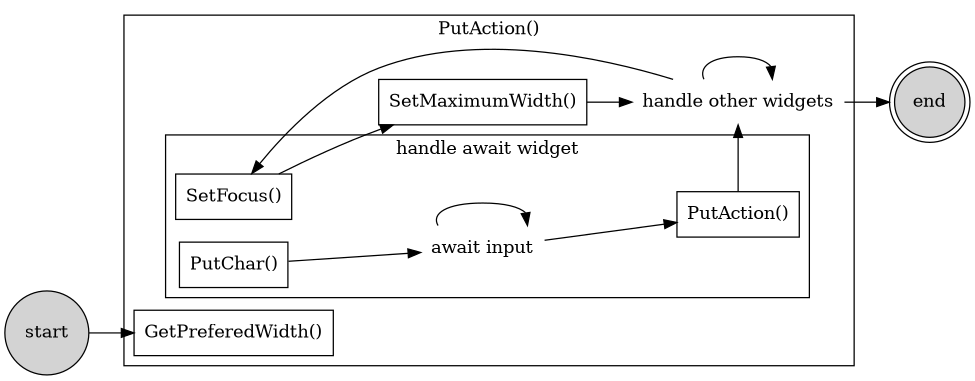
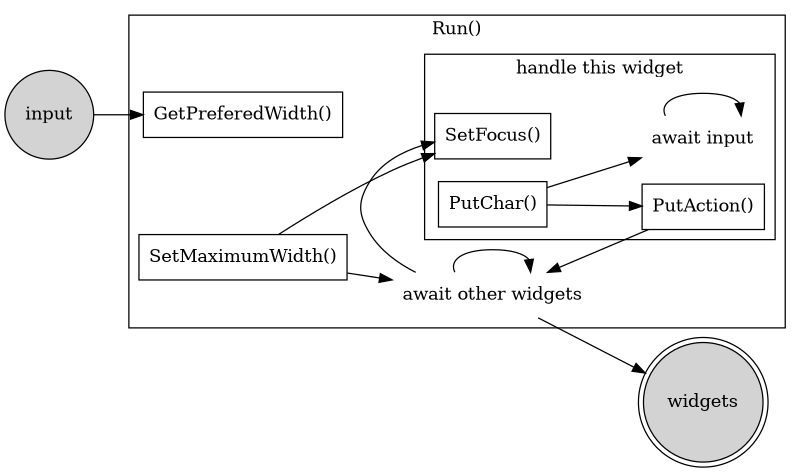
  digraph {
    rankdir=LR
    node [shape=box]
    n1 [label="SetFocus()"]
    n2 [label="await input" shape=plaintext]
    n3 [label="PutChar()"]
    n4 [label="PutAction()"]
    n5 [label="GetPreferedWidth()"]
    n6 [label="SetMaximumWidth()"]
-   n7 [label="handle other widgets" shape=plaintext]
-   end [shape=doublecircle style=filled]
-   start [shape=circle style=filled]
+   n7 [label="await other widgets" shape=plaintext]
+   end [shape=doublecircle style=filled label=widgets]
+   start [shape=circle style=filled label=input]
    subgraph cluster_1 {
-     label="PutAction()"
+     label="Run()"
      n5
      n6
      n7
      subgraph cluster_2 {
-       label="handle await widget"
+       label="handle this widget"
        n1
        n2
        n3
        n4
      }
    }
    n2 -> n2
-   n2 -> n4
+   n3 -> n4
    n3 -> n2
    n4 -> n7
-   n1 -> n6
+   n6 -> n1
    n6 -> n7
    n7 -> n1
    n7 -> n7
    n7 -> end
    start -> n5
  }
